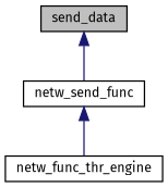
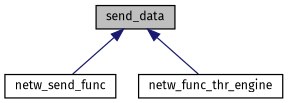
  digraph {
    fontname="Fira Sans"
    rankdir=TB
    node [color=black fillcolor=white fontname="Fira Sans" fontsize=10 shape=record style=filled]
    edge [color=midnightblue dir=back fontname="Fira Sans" fontsize=10 labelfontname=Helvetica labelfontsize=10 style=solid]
    n1 [fillcolor=grey75 fontcolor=black height=0.2 label=send_data width=0.4]
    n2 [height=0.2 label=netw_send_func width=0.4]
    n3 [height=0.2 label=netw_func_thr_engine width=0.4]
    n1 -> n2
-   n2 -> n3
+   n1 -> n3
  }
